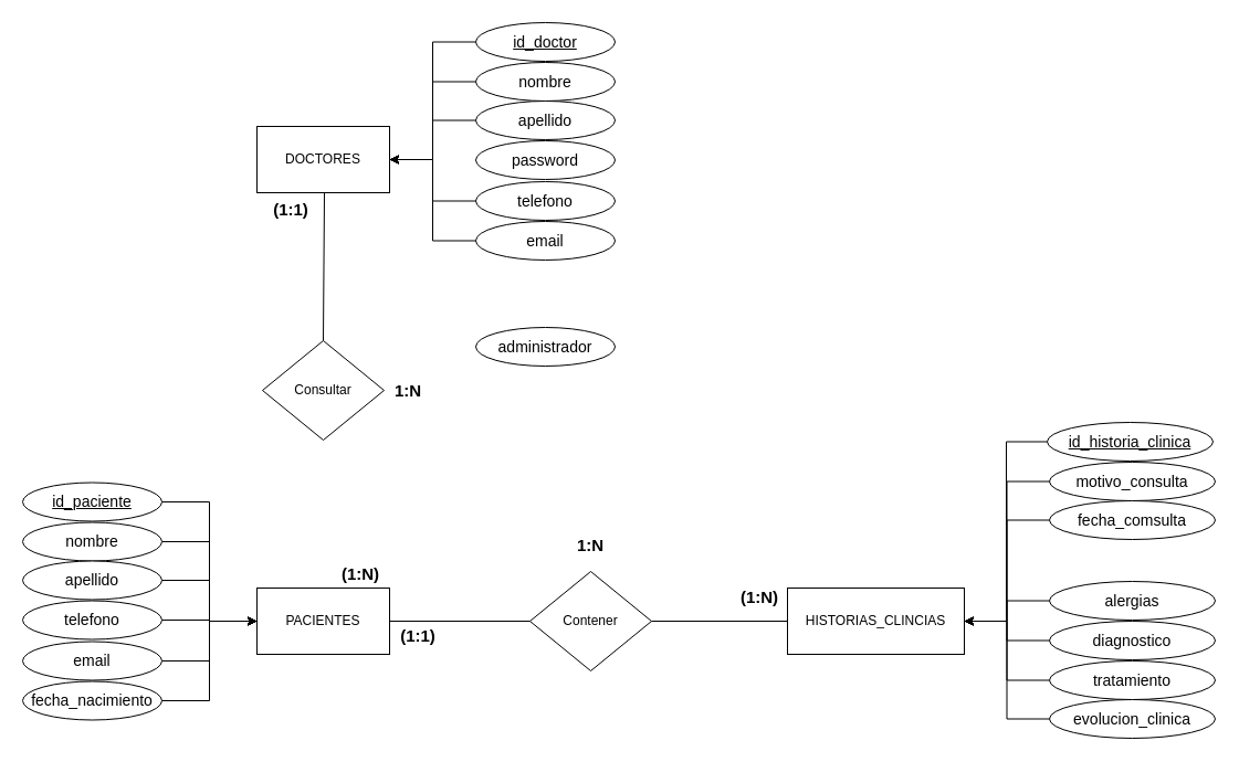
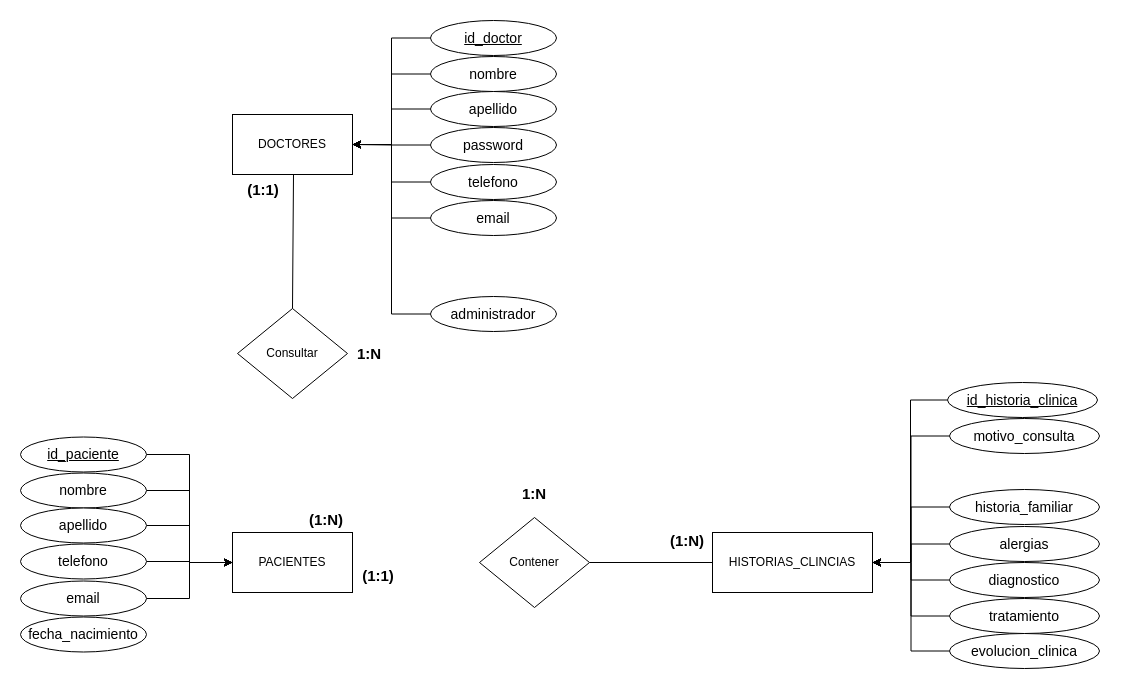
  <mxCell id="0" />
  <mxCell id="1" parent="0" />
  <mxCell id="2" value="PACIENTES" style="rounded=0;whiteSpace=wrap;html=1;" vertex="1" parent="1"><mxGeometry x="232" y="532" width="120" height="60" as="geometry" /></mxCell>
  <mxCell id="3" value="DOCTORES" style="rounded=0;whiteSpace=wrap;html=1;" vertex="1" parent="1"><mxGeometry x="232" y="114" width="120" height="60" as="geometry" /></mxCell>
  <mxCell id="4" value="HISTORIAS_CLINCIAS" style="rounded=0;whiteSpace=wrap;html=1;" vertex="1" parent="1"><mxGeometry x="712" y="532" width="160" height="60" as="geometry" /></mxCell>
  <mxCell id="5" value="Consultar" style="rhombus;whiteSpace=wrap;html=1;" vertex="1" parent="1"><mxGeometry x="237" y="308" width="110" height="90" as="geometry" /></mxCell>
  <mxCell id="6" value="Contener" style="rhombus;whiteSpace=wrap;html=1;" vertex="1" parent="1"><mxGeometry x="479" y="517" width="110" height="90" as="geometry" /></mxCell>
  <mxCell id="7" style="edgeStyle=orthogonalEdgeStyle;rounded=0;orthogonalLoop=1;jettySize=auto;html=1;exitX=0;exitY=0.5;exitDx=0;exitDy=0;entryX=1;entryY=0.5;entryDx=0;entryDy=0;" edge="1" parent="1" source="8" target="3"><mxGeometry relative="1" as="geometry" /></mxCell>
  <mxCell id="8" value="&lt;font style=&quot;font-size: 14px;&quot;&gt;&lt;u&gt;id_doctor&lt;/u&gt;&lt;/font&gt;" style="ellipse;whiteSpace=wrap;html=1;" vertex="1" parent="1"><mxGeometry x="430" y="20" width="126" height="35" as="geometry" /></mxCell>
  <mxCell id="9" style="edgeStyle=orthogonalEdgeStyle;rounded=0;orthogonalLoop=1;jettySize=auto;html=1;exitX=0;exitY=0.5;exitDx=0;exitDy=0;entryX=1;entryY=0.5;entryDx=0;entryDy=0;" edge="1" parent="1" source="10" target="3"><mxGeometry relative="1" as="geometry" /></mxCell>
  <mxCell id="10" value="&lt;font style=&quot;font-size: 14px;&quot;&gt;nombre&lt;/font&gt;" style="ellipse;whiteSpace=wrap;html=1;" vertex="1" parent="1"><mxGeometry x="430" y="56" width="126" height="35" as="geometry" /></mxCell>
  <mxCell id="11" style="edgeStyle=orthogonalEdgeStyle;rounded=0;orthogonalLoop=1;jettySize=auto;html=1;exitX=0;exitY=0.5;exitDx=0;exitDy=0;entryX=1;entryY=0.5;entryDx=0;entryDy=0;" edge="1" parent="1" source="12" target="3"><mxGeometry relative="1" as="geometry" /></mxCell>
  <mxCell id="12" value="&lt;font style=&quot;font-size: 14px;&quot;&gt;apellido&lt;/font&gt;" style="ellipse;whiteSpace=wrap;html=1;" vertex="1" parent="1"><mxGeometry x="430" y="91" width="126" height="35" as="geometry" /></mxCell>
+ <mxCell id="13" style="edgeStyle=orthogonalEdgeStyle;rounded=0;orthogonalLoop=1;jettySize=auto;html=1;exitX=0;exitY=0.5;exitDx=0;exitDy=0;" edge="1" parent="1" source="14" target="3"><mxGeometry relative="1" as="geometry" /></mxCell>
  <mxCell id="14" value="&lt;font style=&quot;font-size: 14px;&quot;&gt;password&lt;/font&gt;" style="ellipse;whiteSpace=wrap;html=1;" vertex="1" parent="1"><mxGeometry x="430" y="127" width="126" height="35" as="geometry" /></mxCell>
  <mxCell id="15" style="edgeStyle=orthogonalEdgeStyle;rounded=0;orthogonalLoop=1;jettySize=auto;html=1;exitX=0;exitY=0.5;exitDx=0;exitDy=0;entryX=1;entryY=0.5;entryDx=0;entryDy=0;" edge="1" parent="1" source="16" target="3"><mxGeometry relative="1" as="geometry" /></mxCell>
  <mxCell id="16" value="&lt;font style=&quot;font-size: 14px;&quot;&gt;telefono&lt;/font&gt;" style="ellipse;whiteSpace=wrap;html=1;" vertex="1" parent="1"><mxGeometry x="430" y="164" width="126" height="35" as="geometry" /></mxCell>
  <mxCell id="17" style="edgeStyle=orthogonalEdgeStyle;rounded=0;orthogonalLoop=1;jettySize=auto;html=1;exitX=0;exitY=0.5;exitDx=0;exitDy=0;entryX=1;entryY=0.5;entryDx=0;entryDy=0;" edge="1" parent="1" source="18" target="3"><mxGeometry relative="1" as="geometry" /></mxCell>
  <mxCell id="18" value="&lt;font style=&quot;font-size: 14px;&quot;&gt;email&lt;/font&gt;" style="ellipse;whiteSpace=wrap;html=1;" vertex="1" parent="1"><mxGeometry x="430" y="200" width="126" height="35" as="geometry" /></mxCell>
+ <mxCell id="19" style="edgeStyle=orthogonalEdgeStyle;rounded=0;orthogonalLoop=1;jettySize=auto;html=1;exitX=0;exitY=0.5;exitDx=0;exitDy=0;entryX=1;entryY=0.5;entryDx=0;entryDy=0;" edge="1" parent="1" source="20" target="3"><mxGeometry relative="1" as="geometry" /></mxCell>
  <mxCell id="20" value="&lt;span style=&quot;font-size: 14px;&quot;&gt;administrador&lt;/span&gt;" style="ellipse;whiteSpace=wrap;html=1;" vertex="1" parent="1"><mxGeometry x="430" y="296" width="126" height="35" as="geometry" /></mxCell>
  <mxCell id="21" style="edgeStyle=orthogonalEdgeStyle;rounded=0;orthogonalLoop=1;jettySize=auto;html=1;exitX=1;exitY=0.5;exitDx=0;exitDy=0;entryX=0;entryY=0.5;entryDx=0;entryDy=0;" edge="1" parent="1" source="22" target="2"><mxGeometry relative="1" as="geometry" /></mxCell>
  <mxCell id="22" value="&lt;font style=&quot;font-size: 14px;&quot;&gt;&lt;u&gt;id_paciente&lt;/u&gt;&lt;/font&gt;" style="ellipse;whiteSpace=wrap;html=1;" vertex="1" parent="1"><mxGeometry x="20" y="436.5" width="126" height="35" as="geometry" /></mxCell>
  <mxCell id="23" style="edgeStyle=orthogonalEdgeStyle;rounded=0;orthogonalLoop=1;jettySize=auto;html=1;exitX=1;exitY=0.5;exitDx=0;exitDy=0;entryX=0;entryY=0.5;entryDx=0;entryDy=0;" edge="1" parent="1" source="24" target="2"><mxGeometry relative="1" as="geometry" /></mxCell>
  <mxCell id="24" value="&lt;font style=&quot;font-size: 14px;&quot;&gt;nombre&lt;/font&gt;" style="ellipse;whiteSpace=wrap;html=1;" vertex="1" parent="1"><mxGeometry x="20" y="472.5" width="126" height="35" as="geometry" /></mxCell>
  <mxCell id="25" style="edgeStyle=orthogonalEdgeStyle;rounded=0;orthogonalLoop=1;jettySize=auto;html=1;exitX=1;exitY=0.5;exitDx=0;exitDy=0;" edge="1" parent="1" source="26" target="2"><mxGeometry relative="1" as="geometry" /></mxCell>
  <mxCell id="26" value="&lt;font style=&quot;font-size: 14px;&quot;&gt;apellido&lt;/font&gt;" style="ellipse;whiteSpace=wrap;html=1;" vertex="1" parent="1"><mxGeometry x="20" y="507.5" width="126" height="35" as="geometry" /></mxCell>
  <mxCell id="27" style="edgeStyle=orthogonalEdgeStyle;rounded=0;orthogonalLoop=1;jettySize=auto;html=1;exitX=1;exitY=0.5;exitDx=0;exitDy=0;entryX=0;entryY=0.5;entryDx=0;entryDy=0;" edge="1" parent="1" source="28" target="2"><mxGeometry relative="1" as="geometry" /></mxCell>
  <mxCell id="28" value="&lt;font style=&quot;font-size: 14px;&quot;&gt;telefono&lt;/font&gt;" style="ellipse;whiteSpace=wrap;html=1;" vertex="1" parent="1"><mxGeometry x="20" y="543.5" width="126" height="35" as="geometry" /></mxCell>
  <mxCell id="29" style="edgeStyle=orthogonalEdgeStyle;rounded=0;orthogonalLoop=1;jettySize=auto;html=1;exitX=1;exitY=0.5;exitDx=0;exitDy=0;entryX=0;entryY=0.5;entryDx=0;entryDy=0;" edge="1" parent="1" source="30" target="2"><mxGeometry relative="1" as="geometry" /></mxCell>
  <mxCell id="30" value="&lt;font style=&quot;font-size: 14px;&quot;&gt;email&lt;/font&gt;" style="ellipse;whiteSpace=wrap;html=1;" vertex="1" parent="1"><mxGeometry x="20" y="580.5" width="126" height="35" as="geometry" /></mxCell>
- <mxCell id="31" style="edgeStyle=orthogonalEdgeStyle;rounded=0;orthogonalLoop=1;jettySize=auto;html=1;exitX=1;exitY=0.5;exitDx=0;exitDy=0;entryX=0;entryY=0.5;entryDx=0;entryDy=0;" edge="1" parent="1" source="32" target="2"><mxGeometry relative="1" as="geometry" /></mxCell>
  <mxCell id="32" value="&lt;font style=&quot;font-size: 14px;&quot;&gt;fecha_nacimiento&lt;/font&gt;" style="ellipse;whiteSpace=wrap;html=1;" vertex="1" parent="1"><mxGeometry x="20" y="616.5" width="126" height="35" as="geometry" /></mxCell>
  <mxCell id="33" style="edgeStyle=orthogonalEdgeStyle;rounded=0;orthogonalLoop=1;jettySize=auto;html=1;exitX=0;exitY=0.5;exitDx=0;exitDy=0;entryX=1;entryY=0.5;entryDx=0;entryDy=0;" edge="1" parent="1" source="34" target="4"><mxGeometry relative="1" as="geometry"><Array as="points"><mxPoint x="910" y="400" /><mxPoint x="910" y="562" /></Array></mxGeometry></mxCell>
  <mxCell id="34" value="&lt;font style=&quot;font-size: 14px;&quot;&gt;&lt;u&gt;id_historia_clinica&lt;/u&gt;&lt;/font&gt;" style="ellipse;whiteSpace=wrap;html=1;" vertex="1" parent="1"><mxGeometry x="947" y="382" width="150" height="35" as="geometry" /></mxCell>
  <mxCell id="35" style="edgeStyle=orthogonalEdgeStyle;rounded=0;orthogonalLoop=1;jettySize=auto;html=1;exitX=0;exitY=0.5;exitDx=0;exitDy=0;entryX=1;entryY=0.5;entryDx=0;entryDy=0;" edge="1" parent="1" source="36" target="4"><mxGeometry relative="1" as="geometry" /></mxCell>
  <mxCell id="36" value="&lt;font style=&quot;font-size: 14px;&quot;&gt;motivo_consulta&lt;/font&gt;" style="ellipse;whiteSpace=wrap;html=1;" vertex="1" parent="1"><mxGeometry x="949" y="418" width="150" height="35" as="geometry" /></mxCell>
- <mxCell id="37" style="edgeStyle=orthogonalEdgeStyle;rounded=0;orthogonalLoop=1;jettySize=auto;html=1;exitX=0;exitY=0.5;exitDx=0;exitDy=0;entryX=1;entryY=0.5;entryDx=0;entryDy=0;" edge="1" parent="1" source="38" target="4"><mxGeometry relative="1" as="geometry" /></mxCell>
- <mxCell id="38" value="&lt;font style=&quot;font-size: 14px;&quot;&gt;fecha_comsulta&lt;/font&gt;" style="ellipse;whiteSpace=wrap;html=1;" vertex="1" parent="1"><mxGeometry x="949" y="453" width="150" height="35" as="geometry" /></mxCell>
+ <mxCell id="39" style="edgeStyle=orthogonalEdgeStyle;rounded=0;orthogonalLoop=1;jettySize=auto;html=1;exitX=0;exitY=0.5;exitDx=0;exitDy=0;entryX=1;entryY=0.5;entryDx=0;entryDy=0;" edge="1" parent="1" source="40" target="4"><mxGeometry relative="1" as="geometry" /></mxCell>
+ <mxCell id="40" value="&lt;font style=&quot;font-size: 14px;&quot;&gt;historia_familiar&lt;/font&gt;" style="ellipse;whiteSpace=wrap;html=1;" vertex="1" parent="1"><mxGeometry x="949" y="489" width="150" height="35" as="geometry" /></mxCell>
  <mxCell id="41" style="edgeStyle=orthogonalEdgeStyle;rounded=0;orthogonalLoop=1;jettySize=auto;html=1;exitX=0;exitY=0.5;exitDx=0;exitDy=0;entryX=1;entryY=0.5;entryDx=0;entryDy=0;" edge="1" parent="1" source="42" target="4"><mxGeometry relative="1" as="geometry" /></mxCell>
  <mxCell id="42" value="&lt;font style=&quot;font-size: 14px;&quot;&gt;alergias&lt;/font&gt;" style="ellipse;whiteSpace=wrap;html=1;" vertex="1" parent="1"><mxGeometry x="949" y="526" width="150" height="35" as="geometry" /></mxCell>
  <mxCell id="43" style="edgeStyle=orthogonalEdgeStyle;rounded=0;orthogonalLoop=1;jettySize=auto;html=1;exitX=0;exitY=0.5;exitDx=0;exitDy=0;entryX=1;entryY=0.5;entryDx=0;entryDy=0;" edge="1" parent="1" source="44" target="4"><mxGeometry relative="1" as="geometry" /></mxCell>
  <mxCell id="44" value="&lt;font style=&quot;font-size: 14px;&quot;&gt;diagnostico&lt;/font&gt;" style="ellipse;whiteSpace=wrap;html=1;" vertex="1" parent="1"><mxGeometry x="949" y="562" width="150" height="35" as="geometry" /></mxCell>
  <mxCell id="45" style="edgeStyle=orthogonalEdgeStyle;rounded=0;orthogonalLoop=1;jettySize=auto;html=1;exitX=0;exitY=0.5;exitDx=0;exitDy=0;entryX=1;entryY=0.5;entryDx=0;entryDy=0;" edge="1" parent="1" source="46" target="4"><mxGeometry relative="1" as="geometry" /></mxCell>
  <mxCell id="46" value="&lt;span style=&quot;font-size: 14px;&quot;&gt;tratamiento&lt;/span&gt;" style="ellipse;whiteSpace=wrap;html=1;" vertex="1" parent="1"><mxGeometry x="949" y="598" width="150" height="35" as="geometry" /></mxCell>
  <mxCell id="47" style="edgeStyle=orthogonalEdgeStyle;rounded=0;orthogonalLoop=1;jettySize=auto;html=1;exitX=0;exitY=0.5;exitDx=0;exitDy=0;entryX=1;entryY=0.5;entryDx=0;entryDy=0;" edge="1" parent="1" source="48" target="4"><mxGeometry relative="1" as="geometry" /></mxCell>
  <mxCell id="48" value="&lt;span style=&quot;font-size: 14px;&quot;&gt;evolucion_clinica&lt;/span&gt;" style="ellipse;whiteSpace=wrap;html=1;" vertex="1" parent="1"><mxGeometry x="949" y="633" width="150" height="35" as="geometry" /></mxCell>
  <mxCell id="49" value="1:N" style="text;html=1;align=center;verticalAlign=middle;whiteSpace=wrap;rounded=0;fontSize=15;fontStyle=1" vertex="1" parent="1"><mxGeometry x="339" y="338" width="60" height="30" as="geometry" /></mxCell>
  <mxCell id="50" value="(1:1)" style="text;html=1;align=center;verticalAlign=middle;whiteSpace=wrap;rounded=0;fontSize=15;fontStyle=1" vertex="1" parent="1"><mxGeometry x="233" y="174" width="60" height="30" as="geometry" /></mxCell>
  <mxCell id="51" value="(1:N)" style="text;html=1;align=center;verticalAlign=middle;whiteSpace=wrap;rounded=0;fontSize=15;fontStyle=1" vertex="1" parent="1"><mxGeometry x="296" y="504" width="60" height="30" as="geometry" /></mxCell>
  <mxCell id="52" value="(1:N)" style="text;html=1;align=center;verticalAlign=middle;whiteSpace=wrap;rounded=0;fontSize=15;fontStyle=1" vertex="1" parent="1"><mxGeometry x="657" y="525" width="60" height="30" as="geometry" /></mxCell>
  <mxCell id="53" value="1:N" style="text;html=1;align=center;verticalAlign=middle;whiteSpace=wrap;rounded=0;fontSize=15;fontStyle=1" vertex="1" parent="1"><mxGeometry x="504" y="477.5" width="60" height="30" as="geometry" /></mxCell>
  <mxCell id="54" value="" style="endArrow=none;html=1;rounded=0;exitX=0.5;exitY=0;exitDx=0;exitDy=0;entryX=1;entryY=0;entryDx=0;entryDy=0;" edge="1" parent="1" target="50"><mxGeometry width="50" height="50" relative="1" as="geometry"><mxPoint x="292" y="308" as="sourcePoint" /><mxPoint x="297" y="174" as="targetPoint" /></mxGeometry></mxCell>
- <mxCell id="55" value="" style="endArrow=none;html=1;rounded=0;entryX=0;entryY=0.5;entryDx=0;entryDy=0;exitX=1;exitY=0.5;exitDx=0;exitDy=0;" edge="1" parent="1" source="2" target="6"><mxGeometry width="50" height="50" relative="1" as="geometry"><mxPoint x="352" y="561" as="sourcePoint" /><mxPoint x="402" y="511" as="targetPoint" /></mxGeometry></mxCell>
  <mxCell id="56" value="" style="endArrow=none;html=1;rounded=0;entryX=0;entryY=0.5;entryDx=0;entryDy=0;exitX=1;exitY=0.5;exitDx=0;exitDy=0;" edge="1" parent="1" source="6" target="4"><mxGeometry width="50" height="50" relative="1" as="geometry"><mxPoint x="589" y="561" as="sourcePoint" /><mxPoint x="639" y="511" as="targetPoint" /></mxGeometry></mxCell>
  <mxCell id="57" value="(1:1)" style="text;html=1;align=center;verticalAlign=middle;whiteSpace=wrap;rounded=0;fontSize=15;fontStyle=1" vertex="1" parent="1"><mxGeometry x="348" y="560" width="60" height="30" as="geometry" /></mxCell>
